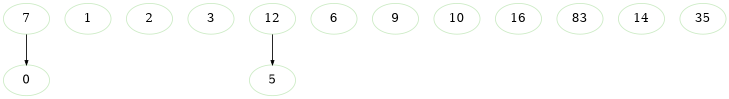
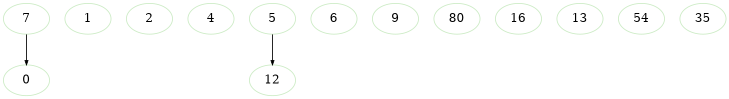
  digraph {
    fontsize=12
    node [color="/pastel16/3" penwidth=1]
    edge [arrowsize=0.5 color=black fontsize=10]
    n1 [label=0]
    n2 [label=1]
    n3 [label=2]
-   n4 [label=3]
+   n5 [label=4]
    n6 [label=5]
    n7 [label=12]
    n8 [label=6]
    n9 [label=7]
    n10 [label=9]
-   n11 [label=10]
+   n11 [label=80]
    n12 [label=16]
-   n13 [label=83]
-   n14 [label=14]
+   n13 [label=13]
+   n14 [label=54]
    n15 [label=35]
-   n7 -> n6
+   n6 -> n7
    n9 -> n1
  }
